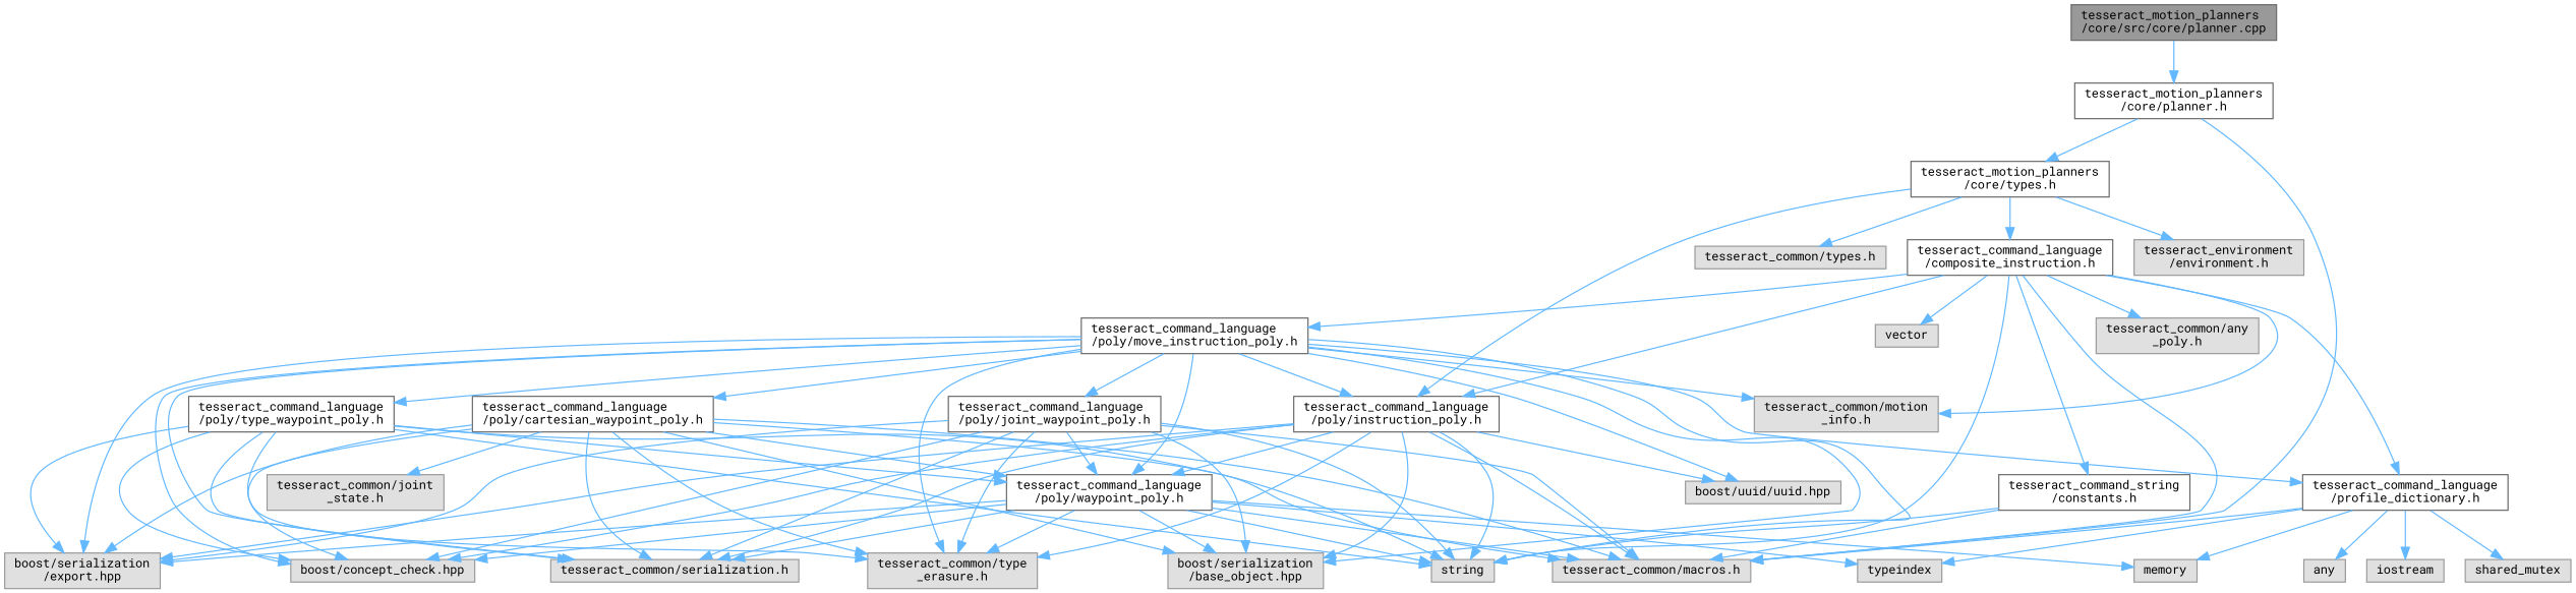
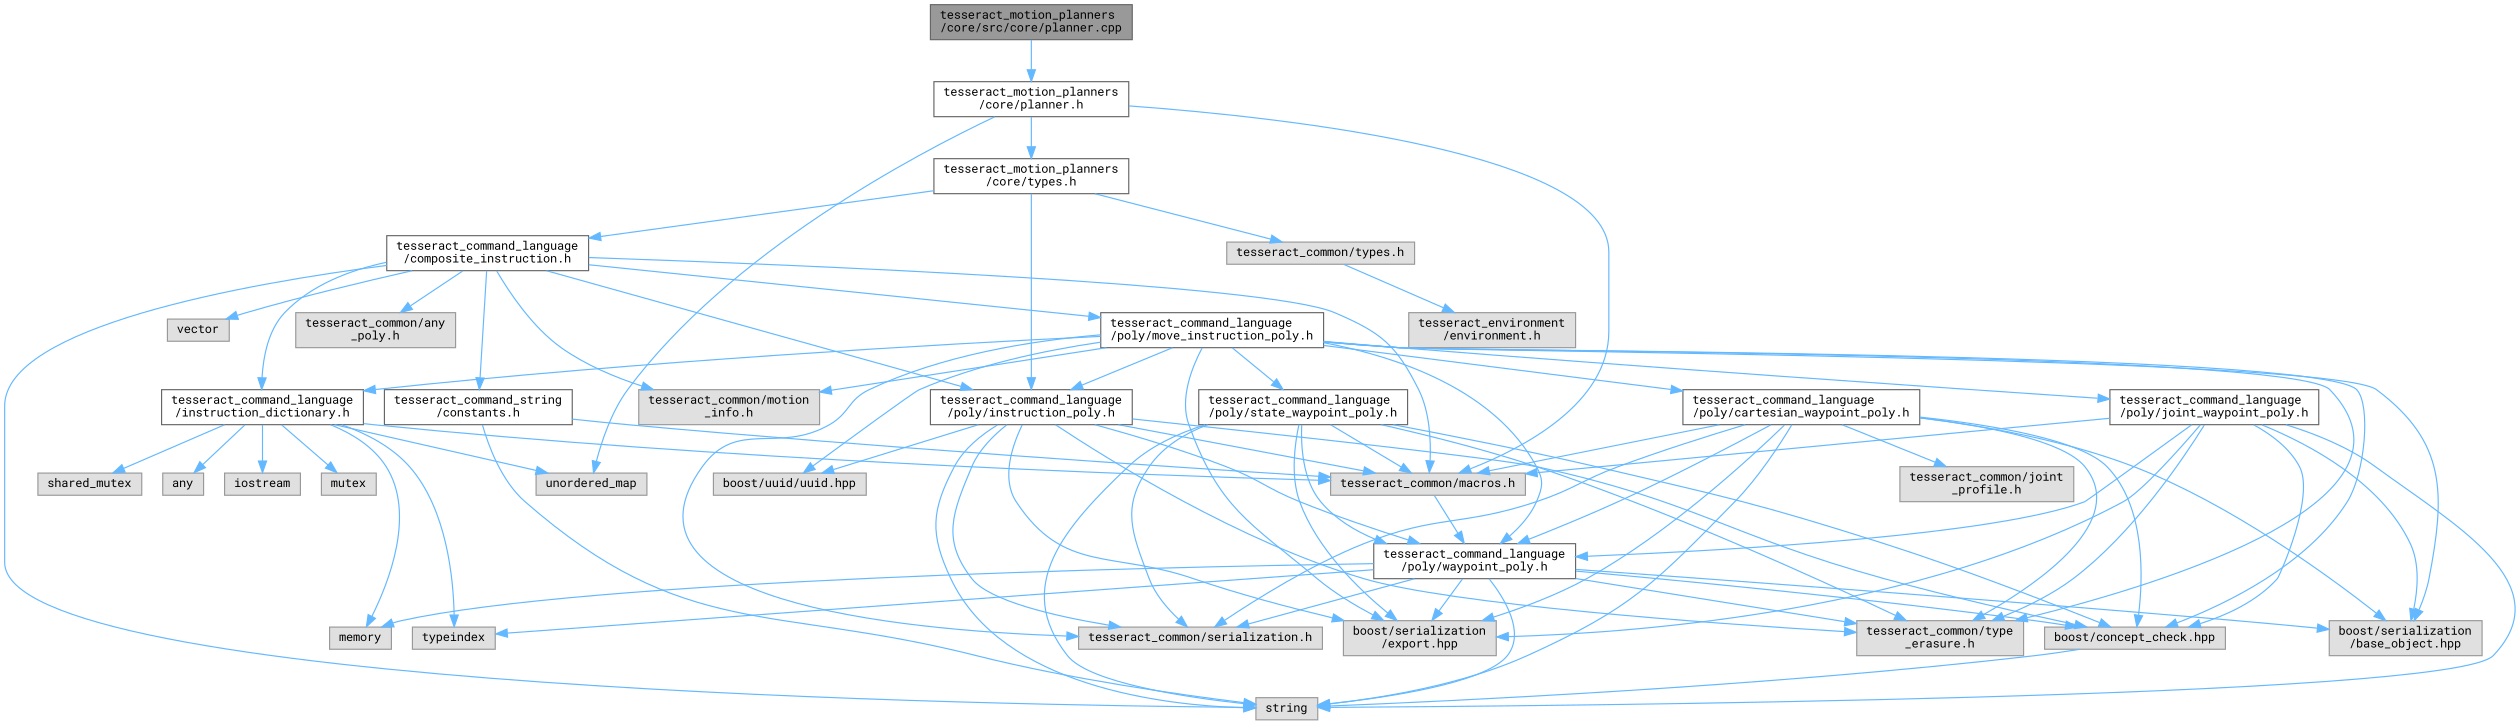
  digraph {
    fontname="Roboto Mono"
    node [color=grey60 fillcolor="#E0E0E0" fontname="Roboto Mono" fontsize=10 shape=box style=filled]
    edge [color=steelblue1 fontname="Roboto Mono" fontsize=10 labelfontname=Helvetica labelfontsize=10 style=solid]
    n1 [color=gray40 fillcolor=grey60 fontcolor=black height=0.2 label="tesseract_motion_planners\l/core/src/core/planner.cpp" width=0.4]
    n2 [color=grey40 fillcolor=white height=0.2 label="tesseract_motion_planners\l/core/planner.h" width=0.4]
    n3 [height=0.2 label="tesseract_common/macros.h" width=0.4]
+   n4 [height=0.2 label=unordered_map width=0.4]
    n5 [color=grey40 fillcolor=white height=0.2 label="tesseract_motion_planners\l/core/types.h" width=0.4]
    n6 [height=0.2 label="tesseract_environment\l/environment.h" width=0.4]
    n7 [height=0.2 label="tesseract_common/types.h" width=0.4]
    n8 [color=grey40 fillcolor=white height=0.2 label="tesseract_command_language\l/poly/instruction_poly.h" width=0.4]
    n9 [color=grey40 fillcolor=white height=0.2 label="tesseract_command_language\l/composite_instruction.h" width=0.4]
    n10 [height=0.2 label=string width=0.4]
    n11 [height=0.2 label="boost/serialization\l/base_object.hpp" width=0.4]
    n12 [height=0.2 label="boost/serialization\l/export.hpp" width=0.4]
    n13 [height=0.2 label="boost/concept_check.hpp" width=0.4]
    n14 [height=0.2 label="boost/uuid/uuid.hpp" width=0.4]
    n15 [color=grey40 fillcolor=white height=0.2 label="tesseract_command_language\l/poly/waypoint_poly.h" width=0.4]
    n16 [height=0.2 label="tesseract_common/serialization.h" width=0.4]
    n17 [height=0.2 label="tesseract_common/type\l_erasure.h" width=0.4]
    n18 [height=0.2 label=vector width=0.4]
    n19 [color=grey40 fillcolor=white height=0.2 label="tesseract_command_language\l/poly/move_instruction_poly.h" width=0.4]
-   n20 [color=grey40 fillcolor=white height=0.2 label="tesseract_command_language\l/profile_dictionary.h" width=0.4]
+   n20 [color=grey40 fillcolor=white height=0.2 label="tesseract_command_language\l/instruction_dictionary.h" width=0.4]
    n21 [height=0.2 label="tesseract_common/motion\l_info.h" width=0.4]
    n22 [color=grey40 fillcolor=white height=0.2 label="tesseract_command_string\l/constants.h" width=0.4]
    n23 [height=0.2 label="tesseract_common/any\l_poly.h" width=0.4]
    n24 [height=0.2 label=memory width=0.4]
    n25 [height=0.2 label=typeindex width=0.4]
    n26 [color=grey40 fillcolor=white height=0.2 label="tesseract_command_language\l/poly/cartesian_waypoint_poly.h" width=0.4]
    n27 [color=grey40 fillcolor=white height=0.2 label="tesseract_command_language\l/poly/joint_waypoint_poly.h" width=0.4]
-   n28 [color=grey40 fillcolor=white height=0.2 label="tesseract_command_language\l/poly/type_waypoint_poly.h" width=0.4]
+   n28 [color=grey40 fillcolor=white height=0.2 label="tesseract_command_language\l/poly/state_waypoint_poly.h" width=0.4]
    n29 [height=0.2 label=any width=0.4]
    n30 [height=0.2 label=iostream width=0.4]
+   n31 [height=0.2 label=mutex width=0.4]
    n32 [height=0.2 label=shared_mutex width=0.4]
-   n33 [height=0.2 label="tesseract_common/joint\l_state.h" width=0.4]
+   n33 [height=0.2 label="tesseract_common/joint\l_profile.h" width=0.4]
    n1 -> n2
    n2 -> n3
+   n2 -> n4
    n2 -> n5
-   n5 -> n6
+   n7 -> n6
    n5 -> n7
    n5 -> n8
    n5 -> n9
    n8 -> n3
    n8 -> n10
-   n8 -> n11
    n8 -> n12
    n8 -> n13
    n8 -> n14
    n8 -> n15
    n8 -> n16
    n8 -> n17
    n9 -> n3
    n9 -> n8
    n9 -> n10
    n9 -> n18
    n9 -> n19
    n9 -> n20
    n9 -> n21
    n9 -> n22
    n9 -> n23
-   n15 -> n3
+   n3 -> n15
    n15 -> n10
    n15 -> n11
    n15 -> n12
    n15 -> n13
    n15 -> n16
    n15 -> n17
    n15 -> n24
    n15 -> n25
    n19 -> n8
-   n19 -> n10
+   n13 -> n10
    n19 -> n11
    n19 -> n12
    n19 -> n13
    n19 -> n14
    n19 -> n15
    n19 -> n16
    n19 -> n17
    n19 -> n20
    n19 -> n21
    n19 -> n26
    n19 -> n27
    n19 -> n28
    n20 -> n3
+   n20 -> n4
    n20 -> n24
    n20 -> n25
    n20 -> n29
    n20 -> n30
+   n20 -> n31
    n20 -> n32
    n22 -> n3
    n22 -> n10
    n26 -> n3
    n26 -> n10
    n26 -> n11
    n26 -> n12
    n26 -> n13
    n26 -> n15
    n26 -> n16
    n26 -> n17
    n26 -> n33
    n27 -> n3
    n27 -> n10
    n27 -> n11
    n27 -> n12
    n27 -> n13
    n27 -> n15
-   n27 -> n16
    n27 -> n17
    n28 -> n3
    n28 -> n10
    n28 -> n12
    n28 -> n13
    n28 -> n15
    n28 -> n16
    n28 -> n17
  }
